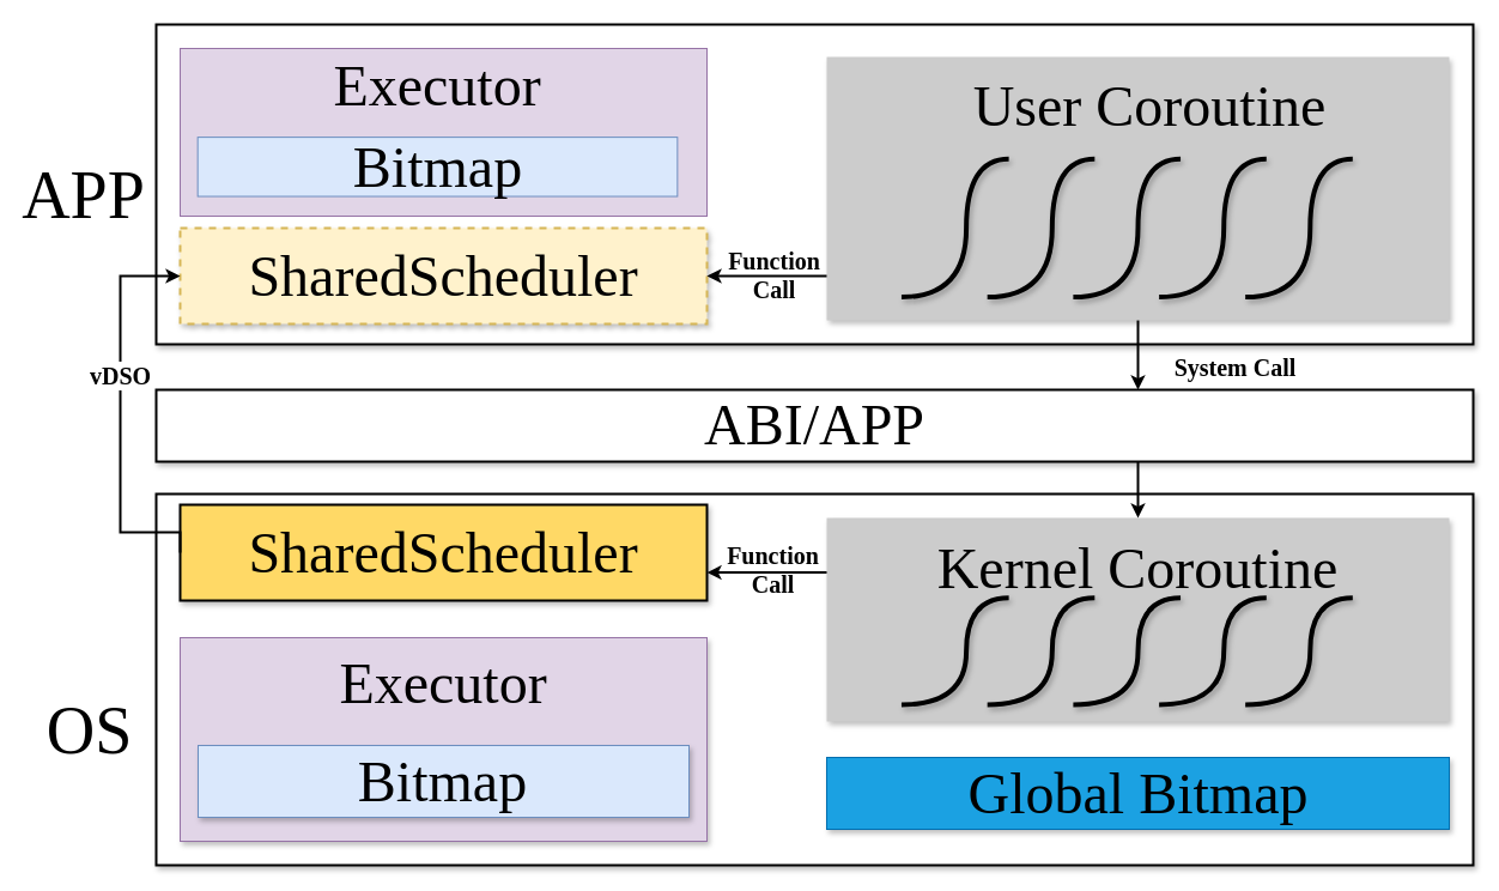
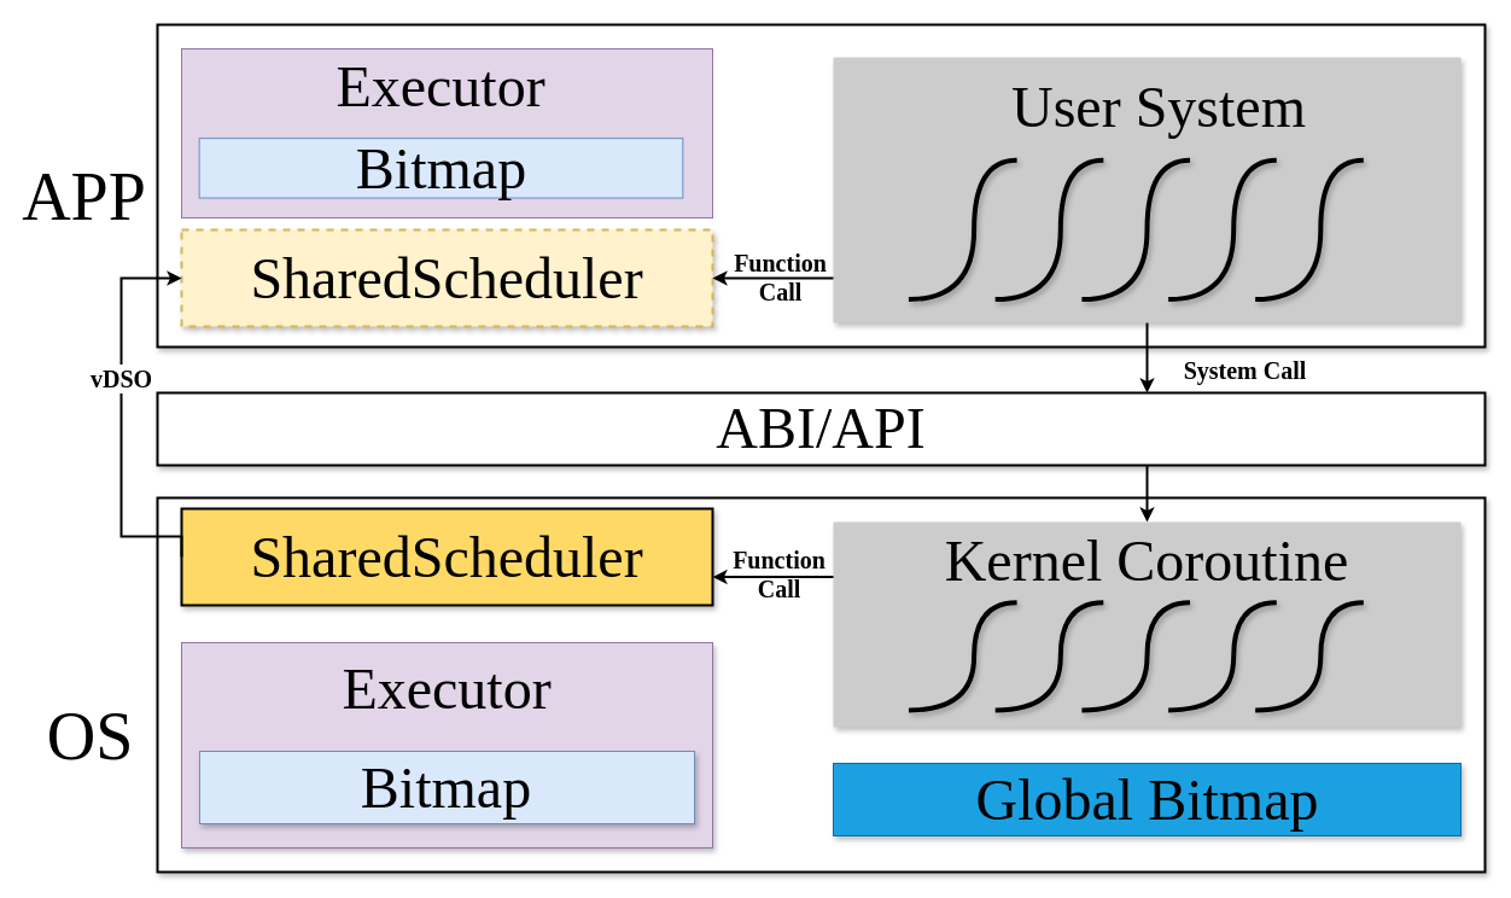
  <mxCell id="0" />
  <mxCell id="1" parent="0" />
  <mxCell id="2" value="" style="rounded=0;whiteSpace=wrap;html=1;strokeWidth=2;shadow=1;fontFamily=Times New Roman;" parent="1" vertex="1"><mxGeometry x="130" y="412" width="1100" height="310" as="geometry" /></mxCell>
  <mxCell id="3" value="" style="rounded=0;whiteSpace=wrap;html=1;strokeWidth=2;container=0;shadow=1;fontFamily=Times New Roman;" parent="1" vertex="1"><mxGeometry x="130" y="20" width="1100" height="267" as="geometry" /></mxCell>
  <mxCell id="4" value="&lt;font style=&quot;font-size: 56px;&quot;&gt;OS&lt;/font&gt;" style="text;strokeColor=none;align=center;fillColor=none;html=1;verticalAlign=middle;whiteSpace=wrap;rounded=0;strokeWidth=1;container=0;shadow=1;rotation=0;fontFamily=Times New Roman;" parent="1" vertex="1"><mxGeometry x="30" y="580" width="88.7" height="60" as="geometry" /></mxCell>
  <mxCell id="5" value="&lt;font&gt;&lt;span style=&quot;font-size: 56px;&quot;&gt;APP&lt;/span&gt;&lt;/font&gt;" style="text;strokeColor=none;align=center;fillColor=none;html=1;verticalAlign=middle;whiteSpace=wrap;rounded=0;strokeWidth=1;container=0;shadow=1;fontFamily=Times New Roman;" parent="1" vertex="1"><mxGeometry x="20" y="145" width="98.7" height="36" as="geometry" /></mxCell>
  <mxCell id="6" value="" style="group;shadow=1;fontFamily=Times New Roman;" parent="1" vertex="1" connectable="0"><mxGeometry x="150" y="421" width="440" height="80" as="geometry" /></mxCell>
  <mxCell id="7" value="" style="rounded=0;whiteSpace=wrap;html=1;fillColor=#FFD966;strokeColor=#000000;strokeWidth=2;shadow=1;container=0;fontFamily=Times New Roman;" parent="6" vertex="1"><mxGeometry width="440" height="80" as="geometry" /></mxCell>
  <mxCell id="8" value="&lt;font&gt;&lt;span style=&quot;font-size: 48px;&quot;&gt;SharedScheduler&lt;/span&gt;&lt;/font&gt;" style="text;strokeColor=none;align=center;fillColor=none;html=1;verticalAlign=middle;whiteSpace=wrap;rounded=0;strokeWidth=1;container=0;shadow=1;fontFamily=Times New Roman;" parent="6" vertex="1"><mxGeometry x="36.17" y="23.635" width="367.66" height="32.727" as="geometry" /></mxCell>
  <mxCell id="9" value="" style="group;shadow=1;fontFamily=Times New Roman;" parent="1" vertex="1" connectable="0"><mxGeometry x="150" y="532" width="440" height="170" as="geometry" /></mxCell>
  <mxCell id="10" value="" style="rounded=0;whiteSpace=wrap;html=1;fillColor=#e1d5e7;strokeColor=#9673a6;shadow=1;fontFamily=Times New Roman;" parent="9" vertex="1"><mxGeometry width="440" height="170" as="geometry" /></mxCell>
  <mxCell id="11" value="&lt;font&gt;&lt;span style=&quot;font-size: 48px;&quot;&gt;Executor&lt;/span&gt;&lt;/font&gt;" style="text;strokeColor=none;align=center;fillColor=none;html=1;verticalAlign=middle;whiteSpace=wrap;rounded=0;strokeWidth=1;container=0;shadow=1;fontFamily=Times New Roman;" parent="9" vertex="1"><mxGeometry x="133.17" y="10.001" width="173.66" height="55.641" as="geometry" /></mxCell>
  <mxCell id="12" value="" style="group;shadow=1;fontFamily=Times New Roman;" parent="9" vertex="1" connectable="0"><mxGeometry x="15" y="90" width="410" height="60" as="geometry" /></mxCell>
  <mxCell id="13" value="" style="rounded=0;whiteSpace=wrap;html=1;fillColor=#dae8fc;strokeColor=#6c8ebf;shadow=1;fontFamily=Times New Roman;" parent="12" vertex="1"><mxGeometry width="410" height="60" as="geometry" /></mxCell>
  <mxCell id="14" value="&lt;font&gt;&lt;span style=&quot;font-size: 48px;&quot;&gt;Bitmap&lt;/span&gt;&lt;/font&gt;" style="text;strokeColor=none;align=center;fillColor=none;html=1;verticalAlign=middle;whiteSpace=wrap;rounded=0;strokeWidth=1;container=0;shadow=1;fontFamily=Times New Roman;" parent="12" vertex="1"><mxGeometry x="150.431" y="13.63" width="109.139" height="32.73" as="geometry" /></mxCell>
  <mxCell id="15" value="" style="group;shadow=1;fontFamily=Times New Roman;" parent="1" vertex="1" connectable="0"><mxGeometry x="690" y="443" width="520" height="170" as="geometry" /></mxCell>
  <mxCell id="16" value="" style="rounded=0;whiteSpace=wrap;html=1;fillColor=#CCCCCC;strokeColor=none;container=0;shadow=1;fontFamily=Times New Roman;" parent="15" vertex="1"><mxGeometry y="-11" width="520" height="170" as="geometry" /></mxCell>
  <mxCell id="17" value="" style="group;shadow=1;fontFamily=Times New Roman;" parent="15" vertex="1" connectable="0"><mxGeometry x="116.552" y="55.857" width="287.201" height="89.048" as="geometry" /></mxCell>
  <mxCell id="18" value="" style="endArrow=none;html=1;rounded=0;edgeStyle=orthogonalEdgeStyle;elbow=vertical;curved=1;strokeWidth=4;shadow=1;fontFamily=Times New Roman;" parent="17" edge="1"><mxGeometry width="50" height="50" relative="1" as="geometry"><mxPoint x="-54.098" y="89.048" as="sourcePoint" /><mxPoint x="35.557" as="targetPoint" /><Array as="points"><mxPoint y="89.048" /><mxPoint /></Array></mxGeometry></mxCell>
  <mxCell id="19" value="" style="endArrow=none;html=1;rounded=0;edgeStyle=orthogonalEdgeStyle;elbow=vertical;curved=1;strokeWidth=4;shadow=1;fontFamily=Times New Roman;" parent="17" edge="1"><mxGeometry width="50" height="50" relative="1" as="geometry"><mxPoint x="17.626" y="89.048" as="sourcePoint" /><mxPoint x="107.281" as="targetPoint" /><Array as="points"><mxPoint x="71.724" y="89.048" /><mxPoint x="71.724" /></Array></mxGeometry></mxCell>
  <mxCell id="20" value="" style="endArrow=none;html=1;rounded=0;edgeStyle=orthogonalEdgeStyle;elbow=vertical;curved=1;strokeWidth=4;shadow=1;fontFamily=Times New Roman;" parent="17" edge="1"><mxGeometry width="50" height="50" relative="1" as="geometry"><mxPoint x="89.35" y="89.048" as="sourcePoint" /><mxPoint x="179.006" as="targetPoint" /><Array as="points"><mxPoint x="143.448" y="89.048" /><mxPoint x="143.448" /></Array></mxGeometry></mxCell>
  <mxCell id="21" value="" style="endArrow=none;html=1;rounded=0;edgeStyle=orthogonalEdgeStyle;elbow=vertical;curved=1;strokeWidth=4;shadow=1;fontFamily=Times New Roman;" parent="17" edge="1"><mxGeometry width="50" height="50" relative="1" as="geometry"><mxPoint x="161.074" y="89.048" as="sourcePoint" /><mxPoint x="250.73" as="targetPoint" /><Array as="points"><mxPoint x="215.172" y="89.048" /><mxPoint x="215.172" /></Array></mxGeometry></mxCell>
  <mxCell id="22" value="" style="endArrow=none;html=1;rounded=0;edgeStyle=orthogonalEdgeStyle;elbow=vertical;curved=1;strokeWidth=4;shadow=1;fontFamily=Times New Roman;" parent="17" edge="1"><mxGeometry width="50" height="50" relative="1" as="geometry"><mxPoint x="233.103" y="89.048" as="sourcePoint" /><mxPoint x="322.759" as="targetPoint" /><Array as="points"><mxPoint x="287.201" y="89.048" /><mxPoint x="287.201" /></Array></mxGeometry></mxCell>
- <mxCell id="23" value="&lt;font&gt;&lt;span style=&quot;font-size: 48px;&quot;&gt;Kernel Coroutine&lt;/span&gt;&lt;/font&gt;" style="text;strokeColor=none;align=center;fillColor=none;html=1;verticalAlign=middle;whiteSpace=wrap;rounded=0;strokeWidth=1;container=0;shadow=1;fontFamily=Times New Roman;" parent="15" vertex="1"><mxGeometry x="90.15" y="18.095" width="340" height="26.496" as="geometry" /></mxCell>
+ <mxCell id="23" value="&lt;font&gt;&lt;span style=&quot;font-size: 48px;&quot;&gt;Kernel Coroutine&lt;/span&gt;&lt;/font&gt;" style="text;strokeColor=none;align=center;fillColor=none;html=1;verticalAlign=middle;whiteSpace=wrap;rounded=0;strokeWidth=1;container=0;shadow=1;fontFamily=Times New Roman;" parent="15" vertex="1"><mxGeometry x="90.15" y="8.095" width="340" height="26.496" as="geometry" /></mxCell>
  <mxCell id="24" value="" style="group;shadow=1;fontFamily=Times New Roman;" parent="1" vertex="1" connectable="0"><mxGeometry x="690" y="632" width="520" height="60" as="geometry" /></mxCell>
  <mxCell id="25" value="" style="rounded=0;whiteSpace=wrap;html=1;fillColor=#1ba1e2;strokeColor=#006EAF;fontColor=#ffffff;shadow=1;fontFamily=Times New Roman;" parent="24" vertex="1"><mxGeometry width="520" height="60" as="geometry" /></mxCell>
  <mxCell id="26" value="&lt;font&gt;&lt;span style=&quot;font-size: 48px;&quot;&gt;Global Bitmap&lt;/span&gt;&lt;/font&gt;" style="text;strokeColor=none;align=center;fillColor=none;html=1;verticalAlign=middle;whiteSpace=wrap;rounded=0;strokeWidth=1;container=0;shadow=1;fontFamily=Times New Roman;" parent="24" vertex="1"><mxGeometry x="61.579" y="13.63" width="396.842" height="32.73" as="geometry" /></mxCell>
  <mxCell id="27" value="" style="group;fontFamily=Times New Roman;" parent="1" vertex="1" connectable="0"><mxGeometry x="150" y="40" width="440" height="140" as="geometry" /></mxCell>
  <mxCell id="28" value="" style="rounded=0;whiteSpace=wrap;html=1;fillColor=#e1d5e7;strokeColor=#9673a6;fontFamily=Times New Roman;" parent="27" vertex="1"><mxGeometry width="440" height="140" as="geometry" /></mxCell>
  <mxCell id="29" value="&lt;font&gt;&lt;span style=&quot;font-size: 48px;&quot;&gt;Executor&lt;/span&gt;&lt;/font&gt;" style="text;strokeColor=none;align=center;fillColor=none;html=1;verticalAlign=middle;whiteSpace=wrap;rounded=0;strokeWidth=1;container=0;fontFamily=Times New Roman;" parent="27" vertex="1"><mxGeometry x="130.143" y="8.236" width="169.713" height="45.822" as="geometry" /></mxCell>
  <mxCell id="30" value="" style="group;fontFamily=Times New Roman;" parent="27" vertex="1" connectable="0"><mxGeometry x="14.659" y="74.118" width="400.682" height="49.412" as="geometry" /></mxCell>
  <mxCell id="31" value="" style="rounded=0;whiteSpace=wrap;html=1;fillColor=#dae8fc;strokeColor=#6c8ebf;fontFamily=Times New Roman;" parent="30" vertex="1"><mxGeometry width="400.682" height="49.412" as="geometry" /></mxCell>
  <mxCell id="32" value="&lt;font&gt;&lt;span style=&quot;font-size: 48px;&quot;&gt;Bitmap&lt;/span&gt;&lt;/font&gt;" style="text;strokeColor=none;align=center;fillColor=none;html=1;verticalAlign=middle;whiteSpace=wrap;rounded=0;strokeWidth=1;container=0;fontFamily=Times New Roman;" parent="30" vertex="1"><mxGeometry x="147.012" y="11.225" width="106.658" height="26.954" as="geometry" /></mxCell>
  <mxCell id="33" value="" style="group;fontFamily=Times New Roman;" parent="1" vertex="1" connectable="0"><mxGeometry x="130" y="324" width="1100" height="60" as="geometry" /></mxCell>
  <mxCell id="34" value="" style="rounded=0;whiteSpace=wrap;html=1;shadow=1;strokeWidth=2;fontFamily=Times New Roman;" parent="33" vertex="1"><mxGeometry y="1" width="1100" height="60" as="geometry" /></mxCell>
- <mxCell id="35" value="&lt;font&gt;&lt;span style=&quot;font-size: 48px;&quot;&gt;ABI/APP&lt;/span&gt;&lt;/font&gt;" style="text;strokeColor=none;align=center;fillColor=none;html=1;verticalAlign=middle;whiteSpace=wrap;rounded=0;strokeWidth=1;container=0;shadow=1;fontFamily=Times New Roman;" parent="33" vertex="1"><mxGeometry x="366.17" y="13.635" width="367.66" height="32.727" as="geometry" /></mxCell>
+ <mxCell id="35" value="&lt;font&gt;&lt;span style=&quot;font-size: 48px;&quot;&gt;ABI/API&lt;/span&gt;&lt;/font&gt;" style="text;strokeColor=none;align=center;fillColor=none;html=1;verticalAlign=middle;whiteSpace=wrap;rounded=0;strokeWidth=1;container=0;shadow=1;fontFamily=Times New Roman;" parent="33" vertex="1"><mxGeometry x="366.17" y="13.635" width="367.66" height="32.727" as="geometry" /></mxCell>
  <mxCell id="36" value="" style="group;shadow=1;fontFamily=Times New Roman;" parent="1" vertex="1" connectable="0"><mxGeometry x="150" y="190" width="440" height="80" as="geometry" /></mxCell>
  <mxCell id="37" value="" style="rounded=0;whiteSpace=wrap;html=1;fillColor=#fff2cc;strokeColor=#d6b656;strokeWidth=2;shadow=1;container=0;dashed=1;fontFamily=Times New Roman;" parent="36" vertex="1"><mxGeometry width="440" height="80" as="geometry" /></mxCell>
  <mxCell id="38" value="&lt;font&gt;&lt;span style=&quot;font-size: 48px;&quot;&gt;SharedScheduler&lt;/span&gt;&lt;/font&gt;" style="text;strokeColor=none;align=center;fillColor=none;html=1;verticalAlign=middle;whiteSpace=wrap;rounded=0;strokeWidth=1;container=0;shadow=1;fontFamily=Times New Roman;" parent="36" vertex="1"><mxGeometry x="36.17" y="23.635" width="367.66" height="32.727" as="geometry" /></mxCell>
  <mxCell id="39" style="edgeStyle=orthogonalEdgeStyle;rounded=0;orthogonalLoop=1;jettySize=auto;html=1;exitX=0;exitY=0.5;exitDx=0;exitDy=0;entryX=0;entryY=0.5;entryDx=0;entryDy=0;strokeWidth=2;fontFamily=Times New Roman;" parent="1" source="7" target="37" edge="1"><mxGeometry relative="1" as="geometry"><Array as="points"><mxPoint x="100" y="444" /><mxPoint x="100" y="230" /></Array></mxGeometry></mxCell>
  <mxCell id="40" value="&lt;font style=&quot;font-size: 20px;&quot;&gt;vDSO&lt;/font&gt;" style="edgeLabel;html=1;align=center;verticalAlign=middle;resizable=0;points=[];fontFamily=Times New Roman;fontStyle=1" parent="39" vertex="1" connectable="0"><mxGeometry x="0.057" y="3" relative="1" as="geometry"><mxPoint x="2" y="-24" as="offset" /></mxGeometry></mxCell>
  <mxCell id="41" value="" style="group;fontFamily=Times New Roman;" parent="1" vertex="1" connectable="0"><mxGeometry x="690" y="47.059" width="520" height="220" as="geometry" /></mxCell>
  <mxCell id="42" value="" style="rounded=0;whiteSpace=wrap;html=1;fillColor=#CCCCCC;strokeColor=none;container=0;shadow=1;fontFamily=Times New Roman;" parent="41" vertex="1"><mxGeometry width="520" height="220" as="geometry" /></mxCell>
- <mxCell id="43" value="&lt;font&gt;&lt;span style=&quot;font-size: 48px;&quot;&gt;User Coroutine&lt;/span&gt;&lt;/font&gt;" style="text;strokeColor=none;align=center;fillColor=none;html=1;verticalAlign=middle;whiteSpace=wrap;rounded=0;strokeWidth=1;container=0;shadow=1;fontFamily=Times New Roman;" parent="41" vertex="1"><mxGeometry x="100.0" y="23.417" width="340" height="34.289" as="geometry" /></mxCell>
+ <mxCell id="43" value="&lt;font&gt;&lt;span style=&quot;font-size: 48px;&quot;&gt;User System&lt;/span&gt;&lt;/font&gt;" style="text;strokeColor=none;align=center;fillColor=none;html=1;verticalAlign=middle;whiteSpace=wrap;rounded=0;strokeWidth=1;container=0;shadow=1;fontFamily=Times New Roman;" parent="41" vertex="1"><mxGeometry x="100.0" y="23.417" width="340" height="34.289" as="geometry" /></mxCell>
  <mxCell id="44" value="" style="endArrow=none;html=1;rounded=0;edgeStyle=orthogonalEdgeStyle;elbow=vertical;curved=1;strokeWidth=4;shadow=1;fontFamily=Times New Roman;" parent="41" edge="1"><mxGeometry width="50" height="50" relative="1" as="geometry"><mxPoint x="62.454" y="200.465" as="sourcePoint" /><mxPoint x="152.109" y="85.227" as="targetPoint" /><Array as="points"><mxPoint x="116.552" y="200.465" /><mxPoint x="116.552" y="85.227" /></Array></mxGeometry></mxCell>
  <mxCell id="45" value="" style="endArrow=none;html=1;rounded=0;edgeStyle=orthogonalEdgeStyle;elbow=vertical;curved=1;strokeWidth=4;shadow=1;fontFamily=Times New Roman;" parent="41" edge="1"><mxGeometry width="50" height="50" relative="1" as="geometry"><mxPoint x="134.178" y="200.465" as="sourcePoint" /><mxPoint x="223.833" y="85.227" as="targetPoint" /><Array as="points"><mxPoint x="188.276" y="200.465" /><mxPoint x="188.276" y="85.227" /></Array></mxGeometry></mxCell>
  <mxCell id="46" value="" style="endArrow=none;html=1;rounded=0;edgeStyle=orthogonalEdgeStyle;elbow=vertical;curved=1;strokeWidth=4;shadow=1;fontFamily=Times New Roman;" parent="41" edge="1"><mxGeometry width="50" height="50" relative="1" as="geometry"><mxPoint x="205.902" y="200.465" as="sourcePoint" /><mxPoint x="295.557" y="85.227" as="targetPoint" /><Array as="points"><mxPoint x="260.0" y="200.465" /><mxPoint x="260.0" y="85.227" /></Array></mxGeometry></mxCell>
  <mxCell id="47" value="" style="endArrow=none;html=1;rounded=0;edgeStyle=orthogonalEdgeStyle;elbow=vertical;curved=1;strokeWidth=4;shadow=1;fontFamily=Times New Roman;" parent="41" edge="1"><mxGeometry width="50" height="50" relative="1" as="geometry"><mxPoint x="277.626" y="200.465" as="sourcePoint" /><mxPoint x="367.281" y="85.227" as="targetPoint" /><Array as="points"><mxPoint x="331.724" y="200.465" /><mxPoint x="331.724" y="85.227" /></Array></mxGeometry></mxCell>
  <mxCell id="48" value="" style="endArrow=none;html=1;rounded=0;edgeStyle=orthogonalEdgeStyle;elbow=vertical;curved=1;strokeWidth=4;shadow=1;fontFamily=Times New Roman;" parent="41" edge="1"><mxGeometry width="50" height="50" relative="1" as="geometry"><mxPoint x="349.655" y="200.465" as="sourcePoint" /><mxPoint x="439.31" y="85.227" as="targetPoint" /><Array as="points"><mxPoint x="403.753" y="200.465" /><mxPoint x="403.753" y="85.227" /></Array></mxGeometry></mxCell>
  <mxCell id="49" value="" style="edgeStyle=orthogonalEdgeStyle;rounded=0;orthogonalLoop=1;jettySize=auto;html=1;strokeWidth=2;fontFamily=Times New Roman;" parent="1" source="42" target="34" edge="1"><mxGeometry relative="1" as="geometry"><Array as="points"><mxPoint x="950" y="315" /><mxPoint x="950" y="315" /></Array></mxGeometry></mxCell>
  <mxCell id="50" value="&lt;font style=&quot;font-size: 20px;&quot;&gt;System Call&lt;/font&gt;" style="edgeLabel;html=1;align=center;verticalAlign=middle;resizable=0;points=[];labelBackgroundColor=none;fontFamily=Times New Roman;fontStyle=1" parent="49" vertex="1" connectable="0"><mxGeometry x="-0.052" y="3" relative="1" as="geometry"><mxPoint x="77" y="11" as="offset" /></mxGeometry></mxCell>
  <mxCell id="51" style="edgeStyle=orthogonalEdgeStyle;rounded=0;orthogonalLoop=1;jettySize=auto;html=1;entryX=1;entryY=0.5;entryDx=0;entryDy=0;strokeWidth=2;fontFamily=Times New Roman;" parent="1" target="37" edge="1"><mxGeometry relative="1" as="geometry"><mxPoint x="690" y="230" as="sourcePoint" /><Array as="points"><mxPoint x="690" y="230" /></Array></mxGeometry></mxCell>
  <mxCell id="52" value="&lt;font style=&quot;font-size: 20px;&quot;&gt;Function&lt;br&gt;Call&lt;/font&gt;" style="edgeLabel;html=1;align=center;verticalAlign=middle;resizable=0;points=[];labelBackgroundColor=none;fontFamily=Times New Roman;fontStyle=1" parent="51" vertex="1" connectable="0"><mxGeometry x="0.176" y="-1" relative="1" as="geometry"><mxPoint x="14" y="-1" as="offset" /></mxGeometry></mxCell>
  <mxCell id="53" value="" style="edgeStyle=orthogonalEdgeStyle;rounded=0;orthogonalLoop=1;jettySize=auto;html=1;strokeWidth=2;entryX=0.5;entryY=0;entryDx=0;entryDy=0;fontFamily=Times New Roman;" parent="1" target="16" edge="1"><mxGeometry relative="1" as="geometry"><mxPoint x="950" y="385" as="sourcePoint" /><mxPoint x="950" y="423" as="targetPoint" /><Array as="points"><mxPoint x="950" y="409" /><mxPoint x="950" y="409" /></Array></mxGeometry></mxCell>
  <mxCell id="54" style="edgeStyle=orthogonalEdgeStyle;rounded=0;orthogonalLoop=1;jettySize=auto;html=1;entryX=1;entryY=0.5;entryDx=0;entryDy=0;strokeWidth=2;fontFamily=Times New Roman;" edge="1" parent="1"><mxGeometry relative="1" as="geometry"><mxPoint x="690" y="477.59" as="sourcePoint" /><Array as="points"><mxPoint x="690" y="477.59" /></Array><mxPoint x="590" y="477.59" as="targetPoint" /></mxGeometry></mxCell>
  <mxCell id="55" value="&lt;font style=&quot;font-size: 20px;&quot;&gt;Function&lt;br&gt;Call&lt;/font&gt;" style="edgeLabel;html=1;align=center;verticalAlign=middle;resizable=0;points=[];labelBackgroundColor=none;fontFamily=Times New Roman;fontStyle=1" vertex="1" connectable="0" parent="54"><mxGeometry x="0.176" y="-1" relative="1" as="geometry"><mxPoint x="13" y="-2" as="offset" /></mxGeometry></mxCell>
